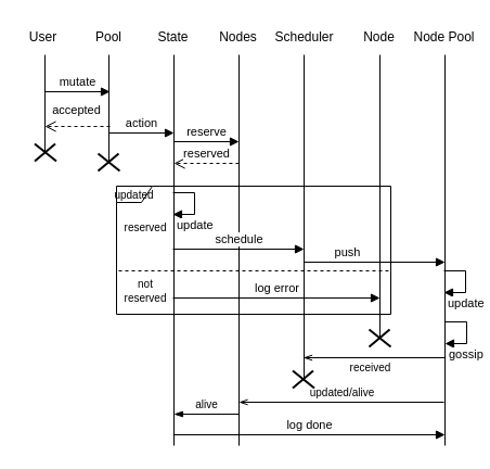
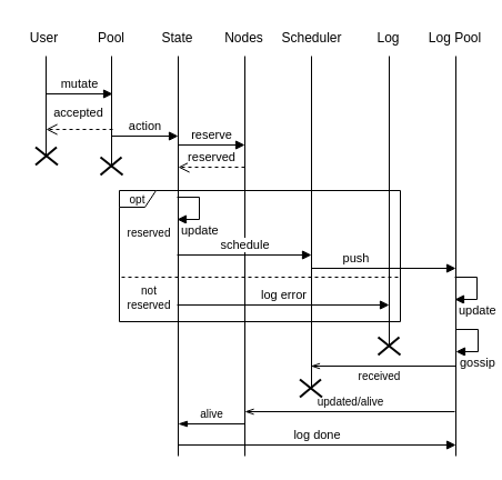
  <mxCell id="0" />
  <mxCell id="1" parent="0" />
- <mxCell id="2" value="updated" style="shape=umlFrame;whiteSpace=wrap;html=1;strokeWidth=1;width=33;height=15;fontSize=10;" vertex="1" parent="1"><mxGeometry x="107" y="171" width="253" height="118" as="geometry" /></mxCell>
+ <mxCell id="2" value="opt" style="shape=umlFrame;whiteSpace=wrap;html=1;strokeWidth=1;width=33;height=15;fontSize=10;" vertex="1" parent="1"><mxGeometry x="107" y="171" width="253" height="118" as="geometry" /></mxCell>
  <mxCell id="3" value="" style="endArrow=none;html=1;" edge="1" parent="1"><mxGeometry width="50" height="50" relative="1" as="geometry"><mxPoint x="41" y="140" as="sourcePoint" /><mxPoint x="41" y="50" as="targetPoint" /></mxGeometry></mxCell>
  <mxCell id="4" value="mutate" style="html=1;verticalAlign=bottom;startArrow=none;endArrow=block;startSize=8;startFill=0;" edge="1" parent="1"><mxGeometry relative="1" as="geometry"><mxPoint x="41" y="84" as="sourcePoint" /><mxPoint x="101" y="84" as="targetPoint" /></mxGeometry></mxCell>
  <mxCell id="5" value="" style="endArrow=none;html=1;" edge="1" parent="1"><mxGeometry width="50" height="50" relative="1" as="geometry"><mxPoint x="100" y="150" as="sourcePoint" /><mxPoint x="100" y="50" as="targetPoint" /></mxGeometry></mxCell>
  <mxCell id="6" value="accepted" style="html=1;verticalAlign=bottom;endArrow=open;dashed=1;endSize=8;" edge="1" parent="1"><mxGeometry x="0.033" y="-6" relative="1" as="geometry"><mxPoint x="101" y="116" as="sourcePoint" /><mxPoint x="41" y="116" as="targetPoint" /><mxPoint as="offset" /></mxGeometry></mxCell>
  <mxCell id="7" value="" style="endArrow=none;html=1;" edge="1" parent="1"><mxGeometry width="50" height="50" relative="1" as="geometry"><mxPoint x="160" y="410" as="sourcePoint" /><mxPoint x="160" y="50" as="targetPoint" /></mxGeometry></mxCell>
  <mxCell id="8" value="" style="endArrow=none;html=1;" edge="1" parent="1"><mxGeometry width="50" height="50" relative="1" as="geometry"><mxPoint x="220" y="410" as="sourcePoint" /><mxPoint x="220" y="50" as="targetPoint" /></mxGeometry></mxCell>
  <mxCell id="9" value="action" style="html=1;verticalAlign=bottom;endArrow=block;" edge="1" parent="1"><mxGeometry width="80" relative="1" as="geometry"><mxPoint x="100" y="122" as="sourcePoint" /><mxPoint x="160" y="122" as="targetPoint" /></mxGeometry></mxCell>
  <mxCell id="10" value="reserve" style="html=1;verticalAlign=bottom;endArrow=block;" edge="1" parent="1"><mxGeometry width="80" relative="1" as="geometry"><mxPoint x="160" y="130" as="sourcePoint" /><mxPoint x="220" y="130" as="targetPoint" /></mxGeometry></mxCell>
  <mxCell id="11" value="User" style="text;align=center;fontStyle=0;verticalAlign=middle;spacingLeft=3;spacingRight=3;strokeColor=none;rotatable=0;points=[[0,0.5],[1,0.5]];portConstraint=eastwest;" vertex="1" parent="1"><mxGeometry x="20" y="20" width="39" height="26" as="geometry" /></mxCell>
  <mxCell id="12" value="Pool" style="text;align=center;fontStyle=0;verticalAlign=middle;spacingLeft=3;spacingRight=3;strokeColor=none;rotatable=0;points=[[0,0.5],[1,0.5]];portConstraint=eastwest;" vertex="1" parent="1"><mxGeometry x="80.5" y="20" width="39" height="26" as="geometry" /></mxCell>
  <mxCell id="13" value="State" style="text;align=center;fontStyle=0;verticalAlign=middle;spacingLeft=3;spacingRight=3;strokeColor=none;rotatable=0;points=[[0,0.5],[1,0.5]];portConstraint=eastwest;" vertex="1" parent="1"><mxGeometry x="140" y="20" width="39" height="26" as="geometry" /></mxCell>
  <mxCell id="14" value="Nodes" style="text;align=center;fontStyle=0;verticalAlign=middle;spacingLeft=3;spacingRight=3;strokeColor=none;rotatable=0;points=[[0,0.5],[1,0.5]];portConstraint=eastwest;" vertex="1" parent="1"><mxGeometry x="200" y="20" width="39" height="26" as="geometry" /></mxCell>
  <mxCell id="15" value="reserved" style="html=1;verticalAlign=bottom;endArrow=open;dashed=1;endSize=8;" edge="1" parent="1"><mxGeometry relative="1" as="geometry"><mxPoint x="220" y="150" as="sourcePoint" /><mxPoint x="160" y="150" as="targetPoint" /></mxGeometry></mxCell>
  <mxCell id="16" value="" style="endArrow=none;dashed=1;html=1;" edge="1" parent="1"><mxGeometry width="50" height="50" relative="1" as="geometry"><mxPoint x="109" y="249" as="sourcePoint" /><mxPoint x="359" y="249" as="targetPoint" /></mxGeometry></mxCell>
  <mxCell id="17" value="update" style="edgeStyle=orthogonalEdgeStyle;html=1;align=left;spacingLeft=2;endArrow=block;rounded=0;entryX=1;entryY=0;" edge="1" parent="1"><mxGeometry x="1" y="10" relative="1" as="geometry"><mxPoint x="159" y="177" as="sourcePoint" /><Array as="points"><mxPoint x="179" y="177" /></Array><mxPoint x="159" y="197" as="targetPoint" /><mxPoint as="offset" /></mxGeometry></mxCell>
  <mxCell id="18" value="schedule" style="html=1;verticalAlign=bottom;endArrow=block;" edge="1" parent="1"><mxGeometry width="80" relative="1" as="geometry"><mxPoint x="159" y="229" as="sourcePoint" /><mxPoint x="280" y="229" as="targetPoint" /></mxGeometry></mxCell>
  <mxCell id="19" value="" style="endArrow=none;html=1;" edge="1" parent="1"><mxGeometry width="50" height="50" relative="1" as="geometry"><mxPoint x="280" y="350" as="sourcePoint" /><mxPoint x="280" y="50" as="targetPoint" /></mxGeometry></mxCell>
  <mxCell id="20" value="Scheduler" style="text;align=center;fontStyle=0;verticalAlign=middle;spacingLeft=3;spacingRight=3;strokeColor=none;rotatable=0;points=[[0,0.5],[1,0.5]];portConstraint=eastwest;" vertex="1" parent="1"><mxGeometry x="261" y="20" width="39" height="26" as="geometry" /></mxCell>
  <mxCell id="21" value="" style="endArrow=none;html=1;" edge="1" parent="1"><mxGeometry width="50" height="50" relative="1" as="geometry"><mxPoint x="350" y="310" as="sourcePoint" /><mxPoint x="350" y="50" as="targetPoint" /></mxGeometry></mxCell>
- <mxCell id="22" value="Node" style="text;align=center;fontStyle=0;verticalAlign=middle;spacingLeft=3;spacingRight=3;strokeColor=none;rotatable=0;points=[[0,0.5],[1,0.5]];portConstraint=eastwest;" vertex="1" parent="1"><mxGeometry x="330" y="20" width="39" height="26" as="geometry" /></mxCell>
+ <mxCell id="22" value="Log" style="text;align=center;fontStyle=0;verticalAlign=middle;spacingLeft=3;spacingRight=3;strokeColor=none;rotatable=0;points=[[0,0.5],[1,0.5]];portConstraint=eastwest;" vertex="1" parent="1"><mxGeometry x="330" y="20" width="39" height="26" as="geometry" /></mxCell>
  <mxCell id="23" value="log error" style="html=1;verticalAlign=bottom;endArrow=block;" edge="1" parent="1"><mxGeometry width="80" relative="1" as="geometry"><mxPoint x="159" y="274" as="sourcePoint" /><mxPoint x="350" y="274" as="targetPoint" /></mxGeometry></mxCell>
  <mxCell id="24" value="" style="endArrow=none;html=1;" edge="1" parent="1"><mxGeometry width="50" height="50" relative="1" as="geometry"><mxPoint x="410" y="410" as="sourcePoint" /><mxPoint x="410" y="50" as="targetPoint" /></mxGeometry></mxCell>
- <mxCell id="25" value="Node Pool" style="text;align=center;fontStyle=0;verticalAlign=middle;spacingLeft=3;spacingRight=3;strokeColor=none;rotatable=0;points=[[0,0.5],[1,0.5]];portConstraint=eastwest;" vertex="1" parent="1"><mxGeometry x="390" y="20" width="39" height="26" as="geometry" /></mxCell>
+ <mxCell id="25" value="Log Pool" style="text;align=center;fontStyle=0;verticalAlign=middle;spacingLeft=3;spacingRight=3;strokeColor=none;rotatable=0;points=[[0,0.5],[1,0.5]];portConstraint=eastwest;" vertex="1" parent="1"><mxGeometry x="390" y="20" width="39" height="26" as="geometry" /></mxCell>
  <mxCell id="26" value="push" style="html=1;verticalAlign=bottom;endArrow=block;" edge="1" parent="1"><mxGeometry x="-0.385" width="80" relative="1" as="geometry"><mxPoint x="280" y="241" as="sourcePoint" /><mxPoint x="410" y="241" as="targetPoint" /><mxPoint as="offset" /></mxGeometry></mxCell>
  <mxCell id="27" value="reserved" style="text;html=1;strokeColor=none;fillColor=none;align=center;verticalAlign=middle;whiteSpace=wrap;rounded=0;fontSize=10;" vertex="1" parent="1"><mxGeometry x="114" y="199" width="40" height="20" as="geometry" /></mxCell>
  <mxCell id="28" value="not" style="text;html=1;strokeColor=none;fillColor=none;align=center;verticalAlign=middle;whiteSpace=wrap;rounded=0;fontSize=10;" vertex="1" parent="1"><mxGeometry x="114" y="254" width="40" height="14" as="geometry" /></mxCell>
  <mxCell id="29" value="update" style="edgeStyle=orthogonalEdgeStyle;html=1;align=left;spacingLeft=2;endArrow=block;rounded=0;entryX=1;entryY=0;" edge="1" parent="1"><mxGeometry x="1" y="10" relative="1" as="geometry"><mxPoint x="409" y="249" as="sourcePoint" /><Array as="points"><mxPoint x="429" y="249" /></Array><mxPoint x="409" y="269" as="targetPoint" /><mxPoint as="offset" /></mxGeometry></mxCell>
  <mxCell id="30" value="gossip" style="edgeStyle=orthogonalEdgeStyle;html=1;align=left;spacingLeft=2;endArrow=block;rounded=0;entryX=1;entryY=0;" edge="1" parent="1"><mxGeometry x="1" y="10" relative="1" as="geometry"><mxPoint x="410" y="296" as="sourcePoint" /><Array as="points"><mxPoint x="430" y="296" /></Array><mxPoint x="410" y="316" as="targetPoint" /><mxPoint as="offset" /></mxGeometry></mxCell>
  <mxCell id="31" value="received" style="html=1;verticalAlign=bottom;endArrow=none;fontSize=10;startArrow=openThin;startFill=0;endFill=0;" edge="1" parent="1"><mxGeometry x="-0.069" y="-18" width="80" relative="1" as="geometry"><mxPoint x="279.5" y="329" as="sourcePoint" /><mxPoint x="409.5" y="329" as="targetPoint" /><mxPoint as="offset" /></mxGeometry></mxCell>
  <mxCell id="32" value="updated/alive" style="html=1;verticalAlign=bottom;endArrow=none;fontSize=10;startArrow=openThin;startFill=0;endFill=0;" edge="1" parent="1"><mxGeometry width="80" relative="1" as="geometry"><mxPoint x="220" y="370" as="sourcePoint" /><mxPoint x="409" y="370" as="targetPoint" /></mxGeometry></mxCell>
  <mxCell id="33" value="alive" style="html=1;verticalAlign=bottom;endArrow=none;fontSize=10;endFill=0;startArrow=blockThin;startFill=1;" edge="1" parent="1"><mxGeometry width="80" relative="1" as="geometry"><mxPoint x="160" y="381" as="sourcePoint" /><mxPoint x="220" y="381" as="targetPoint" /></mxGeometry></mxCell>
  <mxCell id="34" value="log done" style="html=1;verticalAlign=bottom;endArrow=block;" edge="1" parent="1"><mxGeometry width="80" relative="1" as="geometry"><mxPoint x="160" y="400" as="sourcePoint" /><mxPoint x="410" y="400" as="targetPoint" /></mxGeometry></mxCell>
  <mxCell id="35" value="" style="group" vertex="1" connectable="0" parent="1"><mxGeometry x="31.5" y="132" width="20" height="16" as="geometry" /></mxCell>
  <mxCell id="36" value="" style="endArrow=none;html=1;strokeWidth=2;" edge="1" parent="35"><mxGeometry width="50" height="50" relative="1" as="geometry"><mxPoint as="sourcePoint" /><mxPoint x="20" y="16" as="targetPoint" /></mxGeometry></mxCell>
  <mxCell id="37" value="" style="endArrow=none;html=1;strokeWidth=2;" edge="1" parent="35"><mxGeometry width="50" height="50" relative="1" as="geometry"><mxPoint y="16" as="sourcePoint" /><mxPoint x="19" as="targetPoint" /></mxGeometry></mxCell>
  <mxCell id="38" value="" style="group" vertex="1" connectable="0" parent="1"><mxGeometry x="90" y="141" width="20" height="16" as="geometry" /></mxCell>
  <mxCell id="39" value="" style="endArrow=none;html=1;strokeWidth=2;" edge="1" parent="38"><mxGeometry width="50" height="50" relative="1" as="geometry"><mxPoint as="sourcePoint" /><mxPoint x="20" y="16" as="targetPoint" /></mxGeometry></mxCell>
  <mxCell id="40" value="" style="endArrow=none;html=1;strokeWidth=2;" edge="1" parent="38"><mxGeometry width="50" height="50" relative="1" as="geometry"><mxPoint y="16" as="sourcePoint" /><mxPoint x="19" as="targetPoint" /></mxGeometry></mxCell>
  <mxCell id="41" value="" style="group" vertex="1" connectable="0" parent="1"><mxGeometry x="340" y="303" width="20" height="16" as="geometry" /></mxCell>
  <mxCell id="42" value="" style="endArrow=none;html=1;strokeWidth=2;" edge="1" parent="41"><mxGeometry width="50" height="50" relative="1" as="geometry"><mxPoint as="sourcePoint" /><mxPoint x="20" y="16" as="targetPoint" /></mxGeometry></mxCell>
  <mxCell id="43" value="" style="endArrow=none;html=1;strokeWidth=2;" edge="1" parent="41"><mxGeometry width="50" height="50" relative="1" as="geometry"><mxPoint y="16" as="sourcePoint" /><mxPoint x="19" as="targetPoint" /></mxGeometry></mxCell>
  <mxCell id="44" value="" style="group" vertex="1" connectable="0" parent="1"><mxGeometry x="269.5" y="341" width="20" height="16" as="geometry" /></mxCell>
  <mxCell id="45" value="" style="endArrow=none;html=1;strokeWidth=2;" edge="1" parent="44"><mxGeometry width="50" height="50" relative="1" as="geometry"><mxPoint as="sourcePoint" /><mxPoint x="20" y="16" as="targetPoint" /></mxGeometry></mxCell>
  <mxCell id="46" value="" style="endArrow=none;html=1;strokeWidth=2;" edge="1" parent="44"><mxGeometry width="50" height="50" relative="1" as="geometry"><mxPoint y="16" as="sourcePoint" /><mxPoint x="19" as="targetPoint" /></mxGeometry></mxCell>
  <mxCell id="47" value="reserved" style="text;html=1;strokeColor=none;fillColor=none;align=center;verticalAlign=middle;whiteSpace=wrap;rounded=0;fontSize=10;" vertex="1" parent="1"><mxGeometry x="114" y="264" width="40" height="20" as="geometry" /></mxCell>
